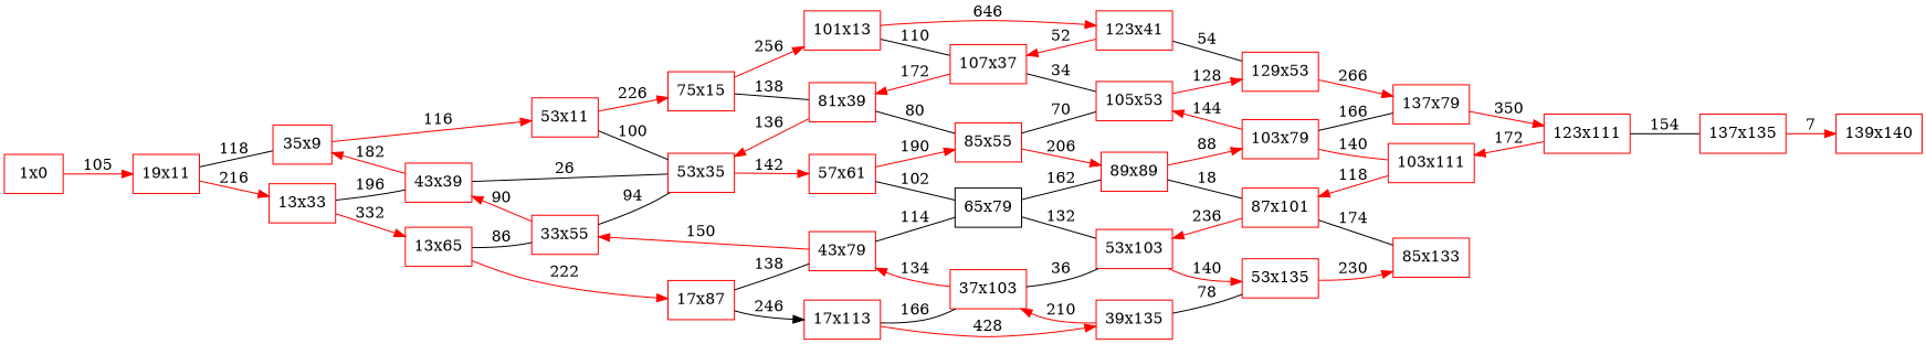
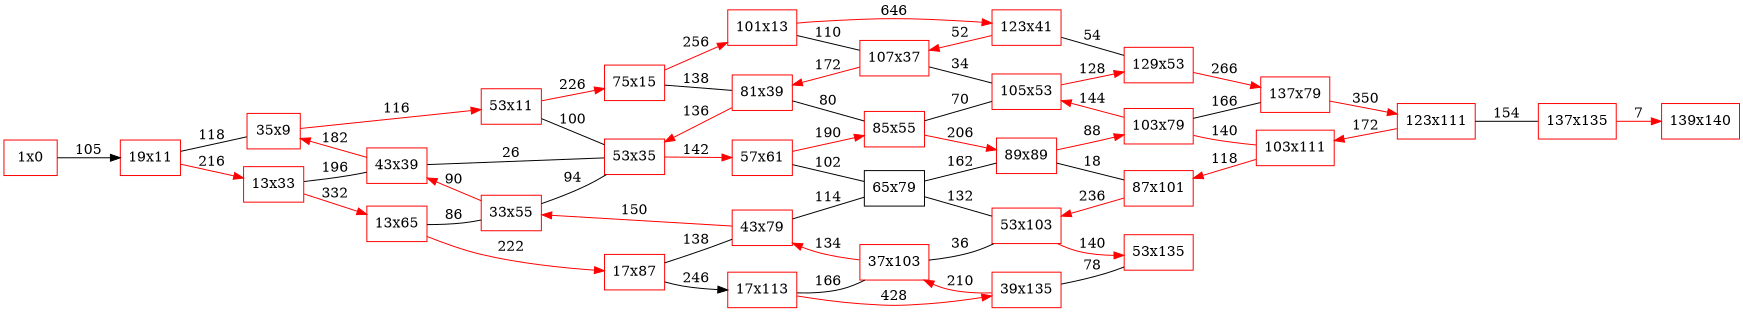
  digraph {
    rankdir=LR
    node [color=red shape=box]
    edge [arrowhead=none arrowtail=none color=red dir=both]
    "1x0"
    "19x11"
    "35x9"
    "13x33"
    "53x11"
    "43x39"
    "13x65"
    "75x15"
    "53x35"
    "33x55"
    "17x87"
    "101x13"
    "81x39"
    "57x61"
    "17x113"
    "43x79"
    "107x37"
    "123x41"
    "85x55"
    "105x53"
    "129x53"
    "37x103"
    "39x135"
    "65x79" [color=""]
    "53x103"
    "53x135"
    "89x89"
    "87x101"
    "103x79"
    "137x79"
-   "85x133"
    "103x111"
    "123x111"
    "137x135"
    "139x140"
-   "1x0" -> "19x11" [arrowhead=normal label=105]
+   "1x0" -> "19x11" [arrowhead=normal color=black label=105]
    "19x11" -> "35x9" [label=118 color=""]
    "19x11" -> "13x33" [arrowhead=normal label=216]
    "35x9" -> "53x11" [arrowhead=normal label=116]
    "35x9" -> "43x39" [arrowtail=normal label=182]
    "13x33" -> "43x39" [label=196 color=""]
    "13x33" -> "13x65" [arrowhead=normal label=332]
    "53x11" -> "75x15" [arrowhead=normal label=226]
    "53x11" -> "53x35" [label=100 color=""]
    "43x39" -> "53x35" [label=26 color=""]
    "43x39" -> "33x55" [arrowtail=normal label=90]
    "13x65" -> "33x55" [label=86 color=""]
    "13x65" -> "17x87" [arrowhead=normal label=222]
    "75x15" -> "101x13" [arrowhead=normal label=256]
    "75x15" -> "81x39" [label=138 color=""]
    "53x35" -> "81x39" [arrowtail=normal label=136]
    "53x35" -> "57x61" [arrowhead=normal label=142]
    "33x55" -> "53x35" [label=94 color=""]
    "33x55" -> "43x79" [arrowtail=normal label=150]
    "17x87" -> "17x113" [arrowhead=normal color=black label=246]
    "17x87" -> "43x79" [label=138 color=""]
    "101x13" -> "107x37" [label=110 color=""]
    "101x13" -> "123x41" [arrowhead=normal label=646]
    "81x39" -> "107x37" [arrowtail=normal label=172]
    "81x39" -> "85x55" [label=80 color=""]
    "57x61" -> "85x55" [arrowhead=normal label=190]
    "57x61" -> "65x79" [label=102 color=""]
    "17x113" -> "37x103" [label=166 color=""]
    "17x113" -> "39x135" [arrowhead=normal label=428]
    "43x79" -> "37x103" [arrowtail=normal label=134]
    "43x79" -> "65x79" [label=114 color=""]
    "107x37" -> "123x41" [arrowtail=normal label=52]
    "107x37" -> "105x53" [label=34 color=""]
    "123x41" -> "129x53" [label=54 color=""]
    "85x55" -> "105x53" [label=70 color=""]
    "85x55" -> "89x89" [arrowhead=normal label=206]
    "105x53" -> "129x53" [arrowhead=normal label=128]
    "105x53" -> "103x79" [arrowtail=normal label=144]
    "129x53" -> "137x79" [arrowhead=normal label=266]
    "37x103" -> "39x135" [arrowtail=normal label=210]
    "37x103" -> "53x103" [label=36 color=""]
    "39x135" -> "53x135" [label=78 color=""]
    "65x79" -> "53x103" [label=132 color=""]
    "65x79" -> "89x89" [label=162 color=""]
    "53x103" -> "53x135" [arrowhead=normal label=140]
    "53x103" -> "87x101" [arrowtail=normal label=236]
-   "53x135" -> "85x133" [arrowhead=normal label=230]
    "89x89" -> "87x101" [label=18 color=""]
    "89x89" -> "103x79" [arrowhead=normal label=88]
-   "87x101" -> "85x133" [label=174 color=""]
    "87x101" -> "103x111" [arrowtail=normal label=118]
    "103x79" -> "137x79" [label=166 color=""]
    "103x79" -> "103x111" [label=140]
    "137x79" -> "123x111" [arrowhead=normal label=350]
    "103x111" -> "123x111" [arrowtail=normal label=172]
    "123x111" -> "137x135" [label=154 color=""]
    "137x135" -> "139x140" [arrowhead=normal label=7]
  }
